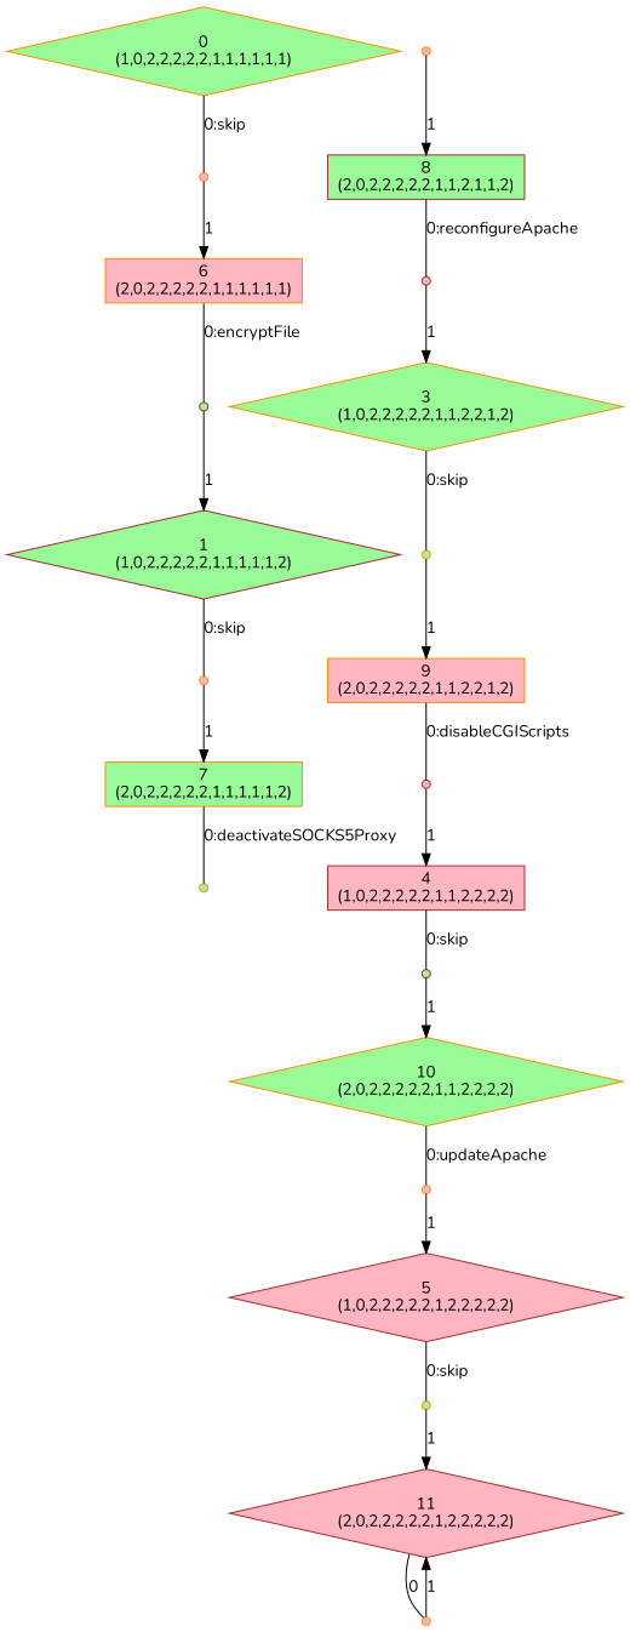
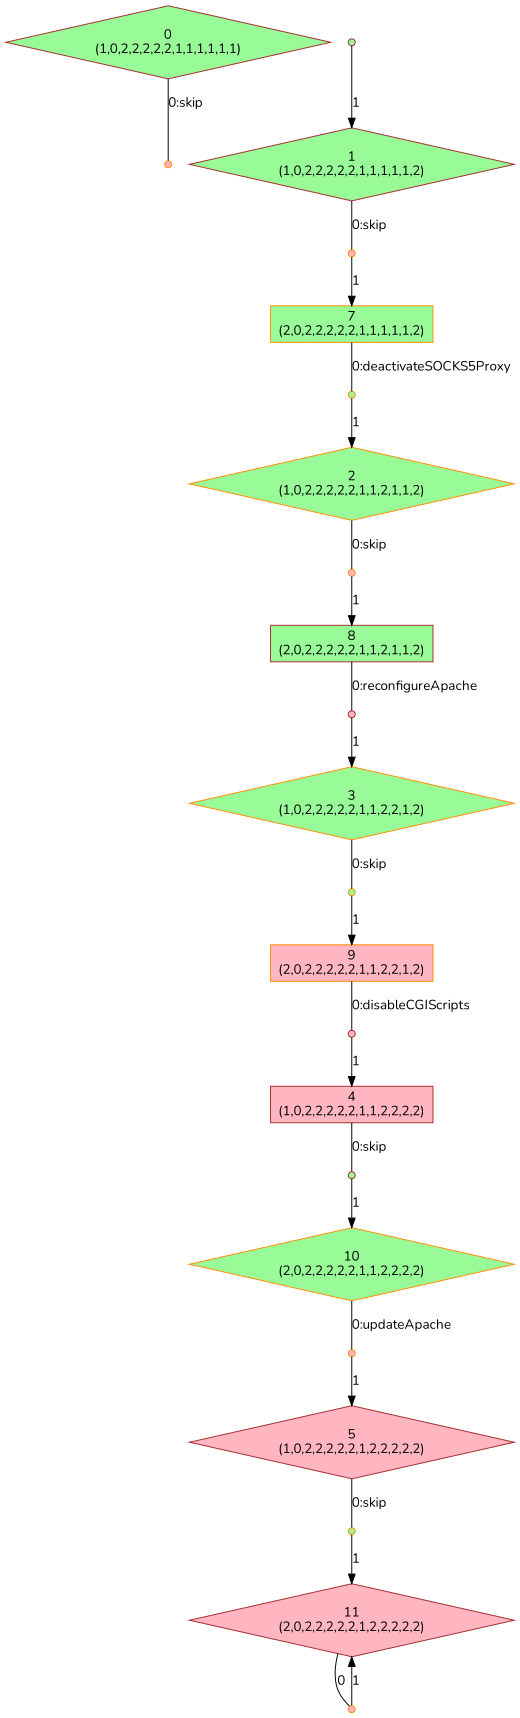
  digraph {
    fontname=Nunito
    node [color=darkorange fillcolor=palegreen fontname=Nunito shape=point style=filled]
    edge [fontname=Nunito]
-   n1 [label="0\n(1,0,2,2,2,2,2,1,1,1,1,1,1)" shape=diamond]
+   n1 [color=brown label="0\n(1,0,2,2,2,2,2,1,1,1,1,1,1)" shape=diamond]
    n0_0 [fillcolor=lightpink height=0.1 width=0.1]
-   n3 [fillcolor=lightpink label="6\n(2,0,2,2,2,2,2,1,1,1,1,1,1)" shape=box]
    n6_0 [color=brown height=0.1 width=0.1]
    n5 [color=brown label="1\n(1,0,2,2,2,2,2,1,1,1,1,1,2)" shape=diamond]
    n1_0 [fillcolor=lightpink height=0.1 width=0.1]
    n7 [label="7\n(2,0,2,2,2,2,2,1,1,1,1,1,2)" shape=box]
    n7_0 [height=0.1 width=0.1]
+   n9 [label="2\n(1,0,2,2,2,2,2,1,1,2,1,1,2)" shape=diamond]
    n2_0 [fillcolor=lightpink height=0.1 width=0.1]
    n11 [color=brown label="8\n(2,0,2,2,2,2,2,1,1,2,1,1,2)" shape=box]
    n8_0 [color=brown fillcolor=lightpink height=0.1 width=0.1]
    n13 [label="3\n(1,0,2,2,2,2,2,1,1,2,2,1,2)" shape=diamond]
    n3_0 [height=0.1 width=0.1]
    n15 [fillcolor=lightpink label="9\n(2,0,2,2,2,2,2,1,1,2,2,1,2)" shape=box]
    n9_0 [color=brown fillcolor=lightpink height=0.1 width=0.1]
    n17 [color=brown fillcolor=lightpink label="4\n(1,0,2,2,2,2,2,1,1,2,2,2,2)" shape=box]
    n4_0 [color=brown height=0.1 width=0.1]
    n19 [label="10\n(2,0,2,2,2,2,2,1,1,2,2,2,2)" shape=diamond]
    n10_0 [fillcolor=lightpink height=0.1 width=0.1]
    n21 [color=brown fillcolor=lightpink label="5\n(1,0,2,2,2,2,2,1,2,2,2,2,2)" shape=diamond]
    n5_0 [height=0.1 width=0.1]
    n23 [color=brown fillcolor=lightpink label="11\n(2,0,2,2,2,2,2,1,2,2,2,2,2)" shape=diamond]
    n11_0 [fillcolor=lightpink height=0.1 width=0.1]
    n1 -> n0_0 [arrowhead=none label="0:skip"]
-   n0_0 -> n3 [label=1]
-   n3 -> n6_0 [arrowhead=none label="0:encryptFile"]
    n6_0 -> n5 [label=1]
    n5 -> n1_0 [arrowhead=none label="0:skip"]
    n1_0 -> n7 [label=1]
    n7 -> n7_0 [arrowhead=none label="0:deactivateSOCKS5Proxy"]
+   n7_0 -> n9 [label=1]
+   n9 -> n2_0 [arrowhead=none label="0:skip"]
    n2_0 -> n11 [label=1]
    n11 -> n8_0 [arrowhead=none label="0:reconfigureApache"]
    n8_0 -> n13 [label=1]
    n13 -> n3_0 [arrowhead=none label="0:skip"]
    n3_0 -> n15 [label=1]
    n15 -> n9_0 [arrowhead=none label="0:disableCGIScripts"]
    n9_0 -> n17 [label=1]
    n17 -> n4_0 [arrowhead=none label="0:skip"]
    n4_0 -> n19 [label=1]
    n19 -> n10_0 [arrowhead=none label="0:updateApache"]
    n10_0 -> n21 [label=1]
    n21 -> n5_0 [arrowhead=none label="0:skip"]
    n5_0 -> n23 [label=1]
    n23 -> n11_0 [arrowhead=none label=0]
    n11_0 -> n23 [label=1]
  }
